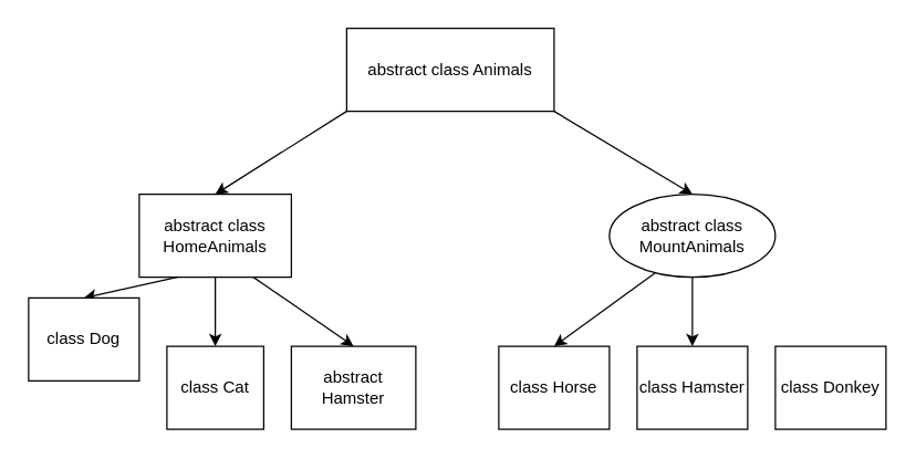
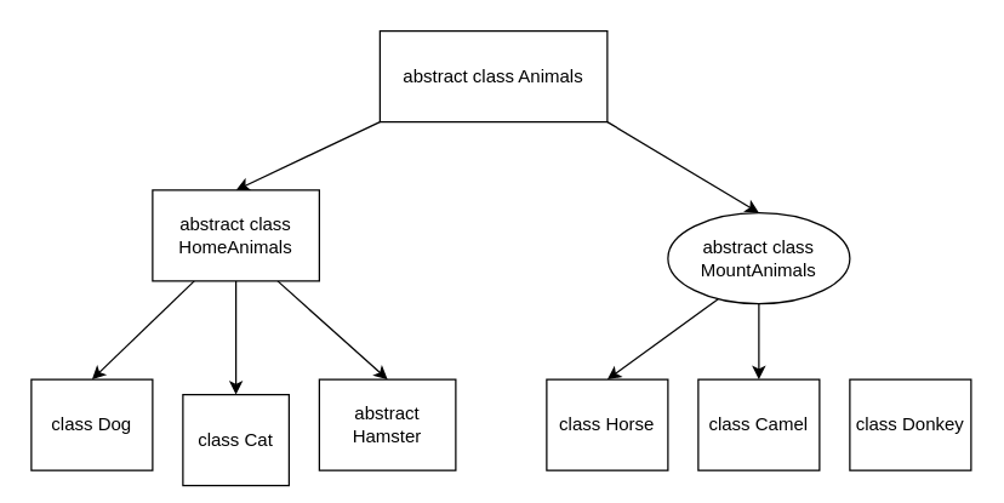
  <mxCell id="0" />
  <mxCell id="1" parent="0" />
  <mxCell id="2" style="edgeStyle=none;html=1;exitX=0;exitY=1;exitDx=0;exitDy=0;entryX=0.5;entryY=0;entryDx=0;entryDy=0;" edge="1" parent="1" source="4" target="8"><mxGeometry relative="1" as="geometry" /></mxCell>
  <mxCell id="3" style="edgeStyle=none;html=1;exitX=1;exitY=1;exitDx=0;exitDy=0;entryX=0.5;entryY=0;entryDx=0;entryDy=0;" edge="1" parent="1" source="4" target="11"><mxGeometry relative="1" as="geometry" /></mxCell>
  <mxCell id="4" value="abstract class Animals" style="rounded=0;whiteSpace=wrap;html=1;" vertex="1" parent="1"><mxGeometry x="250" y="20" width="150" height="60" as="geometry" /></mxCell>
  <mxCell id="5" style="edgeStyle=none;html=1;exitX=0.25;exitY=1;exitDx=0;exitDy=0;entryX=0.5;entryY=0;entryDx=0;entryDy=0;" edge="1" parent="1" source="8" target="12"><mxGeometry relative="1" as="geometry" /></mxCell>
  <mxCell id="6" style="edgeStyle=none;html=1;exitX=0.5;exitY=1;exitDx=0;exitDy=0;entryX=0.5;entryY=0;entryDx=0;entryDy=0;" edge="1" parent="1" source="8" target="13"><mxGeometry relative="1" as="geometry" /></mxCell>
  <mxCell id="7" style="edgeStyle=none;html=1;exitX=0.75;exitY=1;exitDx=0;exitDy=0;entryX=0.5;entryY=0;entryDx=0;entryDy=0;" edge="1" parent="1" source="8" target="14"><mxGeometry relative="1" as="geometry" /></mxCell>
- <mxCell id="8" value="abstract class HomeAnimals" style="rounded=0;whiteSpace=wrap;html=1;" vertex="1" parent="1"><mxGeometry x="100" y="140" width="110" height="60" as="geometry" /></mxCell>
+ <mxCell id="8" value="abstract class HomeAnimals" style="rounded=0;whiteSpace=wrap;html=1;" vertex="1" parent="1"><mxGeometry x="100" y="125" width="110" height="60" as="geometry" /></mxCell>
  <mxCell id="9" style="edgeStyle=none;html=1;exitX=0.25;exitY=1;exitDx=0;exitDy=0;entryX=0.5;entryY=0;entryDx=0;entryDy=0;" edge="1" parent="1" source="11" target="15"><mxGeometry relative="1" as="geometry" /></mxCell>
  <mxCell id="10" style="edgeStyle=none;html=1;exitX=0.5;exitY=1;exitDx=0;exitDy=0;entryX=0.5;entryY=0;entryDx=0;entryDy=0;" edge="1" parent="1" source="11" target="16"><mxGeometry relative="1" as="geometry" /></mxCell>
  <mxCell id="11" value="abstract class MountAnimals" style="ellipse;whiteSpace=wrap;html=1;" vertex="1" parent="1"><mxGeometry x="440" y="140" width="120" height="60" as="geometry" /></mxCell>
- <mxCell id="12" value="class Dog" style="rounded=0;whiteSpace=wrap;html=1;" vertex="1" parent="1"><mxGeometry x="20" y="215" width="80" height="60" as="geometry" /></mxCell>
- <mxCell id="13" value="class Cat" style="rounded=0;whiteSpace=wrap;html=1;" vertex="1" parent="1"><mxGeometry x="120" y="250" width="70" height="60" as="geometry" /></mxCell>
+ <mxCell id="12" value="class Dog" style="rounded=0;whiteSpace=wrap;html=1;" vertex="1" parent="1"><mxGeometry x="20" y="250" width="80" height="60" as="geometry" /></mxCell>
+ <mxCell id="13" value="class Cat" style="rounded=0;whiteSpace=wrap;html=1;" vertex="1" parent="1"><mxGeometry x="120" y="260" width="70" height="60" as="geometry" /></mxCell>
  <mxCell id="14" value="abstract Hamster" style="rounded=0;whiteSpace=wrap;html=1;" vertex="1" parent="1"><mxGeometry x="210" y="250" width="90" height="60" as="geometry" /></mxCell>
  <mxCell id="15" value="class Horse" style="rounded=0;whiteSpace=wrap;html=1;" vertex="1" parent="1"><mxGeometry x="360" y="250" width="80" height="60" as="geometry" /></mxCell>
- <mxCell id="16" value="class Hamster" style="rounded=0;whiteSpace=wrap;html=1;" vertex="1" parent="1"><mxGeometry x="460" y="250" width="80" height="60" as="geometry" /></mxCell>
+ <mxCell id="16" value="class Camel" style="rounded=0;whiteSpace=wrap;html=1;" vertex="1" parent="1"><mxGeometry x="460" y="250" width="80" height="60" as="geometry" /></mxCell>
  <mxCell id="17" value="class Donkey" style="rounded=0;whiteSpace=wrap;html=1;" vertex="1" parent="1"><mxGeometry x="560" y="250" width="80" height="60" as="geometry" /></mxCell>
